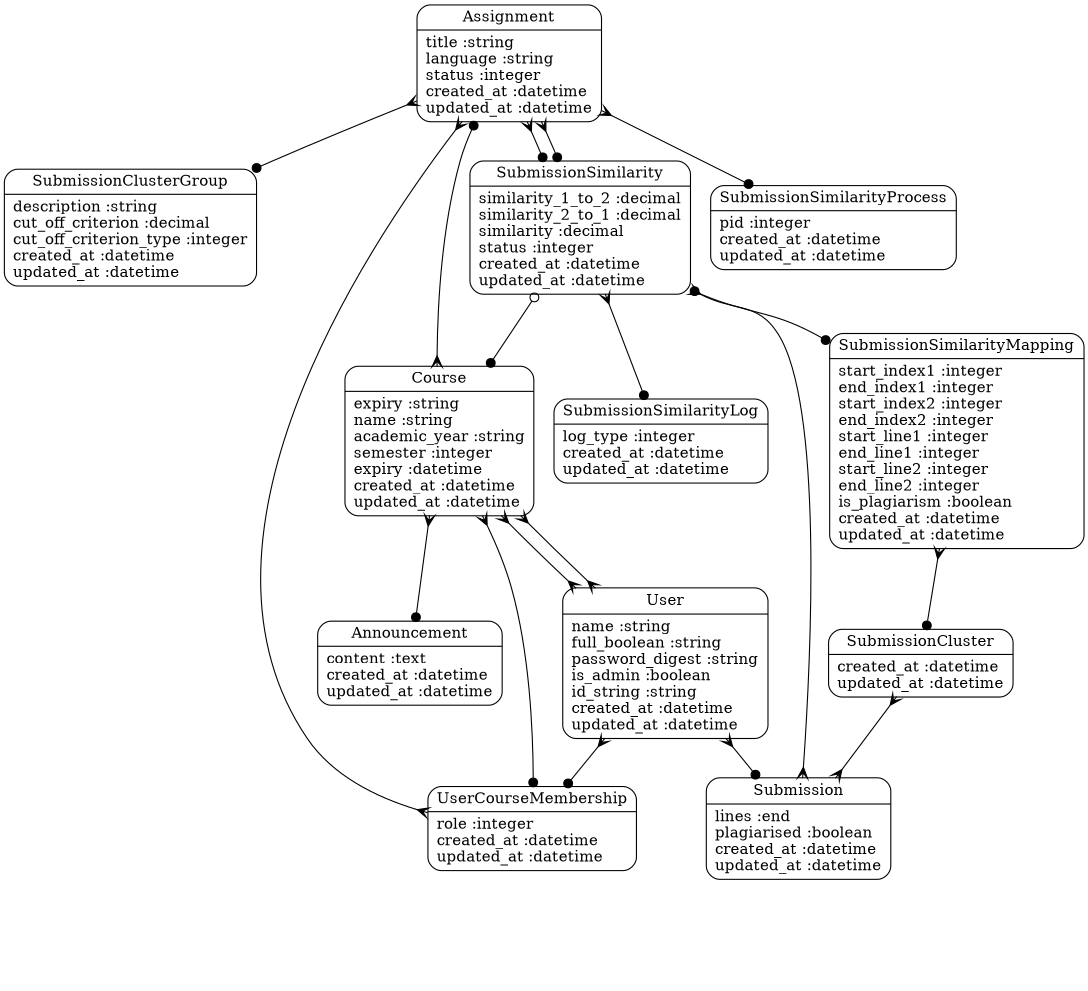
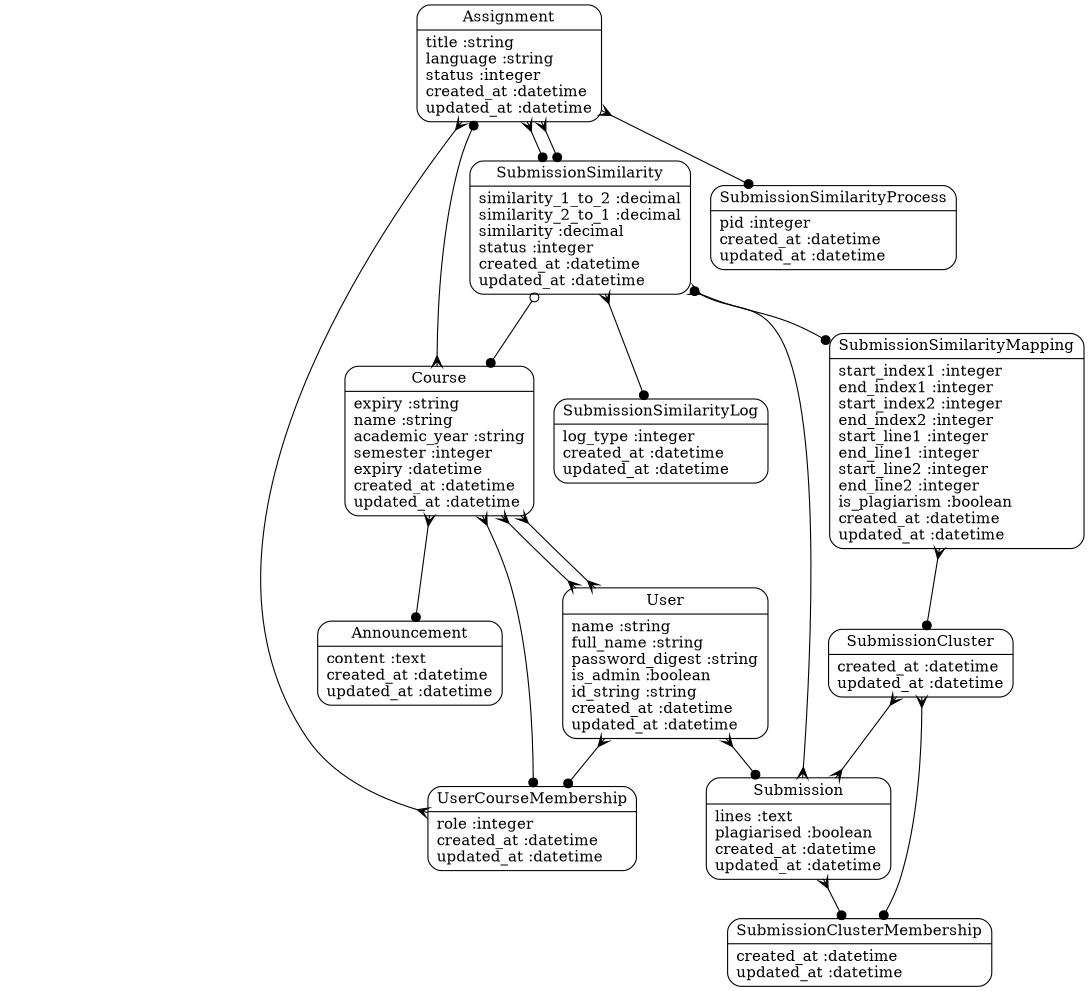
  digraph {
    splines=true
    node [shape=Mrecord]
    edge [arrowhead=dot arrowtail=crow dir=both]
-   n1 [label="{SubmissionClusterGroup|description :string\lcut_off_criterion :decimal\lcut_off_criterion_type :integer\lcreated_at :datetime\lupdated_at :datetime\l}"]
    n2 [label="{SubmissionCluster|created_at :datetime\lupdated_at :datetime\l}"]
-   n4 [label="{Submission|lines :end\lplagiarised :boolean\lcreated_at :datetime\lupdated_at :datetime\l}"]
+   n3 [label="{SubmissionClusterMembership|created_at :datetime\lupdated_at :datetime\l}"]
+   n4 [label="{Submission|lines :text\lplagiarised :boolean\lcreated_at :datetime\lupdated_at :datetime\l}"]
    n5 [label="{Course|expiry :string\lname :string\lacademic_year :string\lsemester :integer\lexpiry :datetime\lcreated_at :datetime\lupdated_at :datetime\l}"]
    n6 [label="{Announcement|content :text\lcreated_at :datetime\lupdated_at :datetime\l}"]
    n7 [label="{Assignment|title :string\llanguage :string\lstatus :integer\lcreated_at :datetime\lupdated_at :datetime\l}"]
    n8 [label="{UserCourseMembership|role :integer\lcreated_at :datetime\lupdated_at :datetime\l}"]
-   n9 [label="{User|name :string\lfull_boolean :string\lpassword_digest :string\lis_admin :boolean\lid_string :string\lcreated_at :datetime\lupdated_at :datetime\l}"]
+   n9 [label="{User|name :string\lfull_name :string\lpassword_digest :string\lis_admin :boolean\lid_string :string\lcreated_at :datetime\lupdated_at :datetime\l}"]
    n10 [label="{SubmissionSimilarityProcess|pid :integer\lcreated_at :datetime\lupdated_at :datetime\l}"]
    n11 [label="{SubmissionSimilarity|similarity_1_to_2 :decimal\lsimilarity_2_to_1 :decimal\lsimilarity :decimal\lstatus :integer\lcreated_at :datetime\lupdated_at :datetime\l}"]
    n12 [label="{SubmissionSimilarityMapping|start_index1 :integer\lend_index1 :integer\lstart_index2 :integer\lend_index2 :integer\lstart_line1 :integer\lend_line1 :integer\lstart_line2 :integer\lend_line2 :integer\lis_plagiarism :boolean\lcreated_at :datetime\lupdated_at :datetime\l}"]
    n13 [label="{SubmissionSimilarityLog|log_type :integer\lcreated_at :datetime\lupdated_at :datetime\l}"]
+   n2 -> n3
    n2 -> n4 [arrowhead=crow]
+   n4 -> n3
    n4 -> n11
    n5 -> n6
    n5 -> n7
    n5 -> n8
    n5 -> n9 [arrowhead=crow]
-   n7 -> n1
    n7 -> n10
    n7 -> n11
    n7 -> n11
    n8 -> n7 [arrowhead=crow]
    n9 -> n4
    n9 -> n5 [arrowhead=crow]
    n9 -> n8
    n11 -> n5 [arrowtail=odot]
    n11 -> n12
    n11 -> n13
    n12 -> n2
  }
